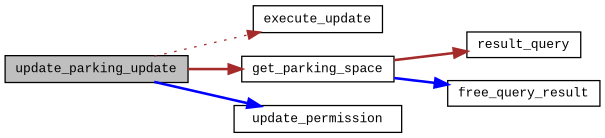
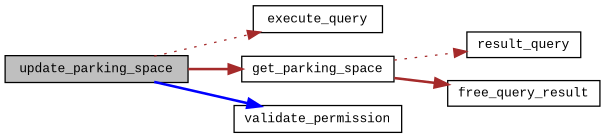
  digraph {
    fontname="Liberation Mono"
    rankdir=LR
    node [color=black fillcolor=white fontname="Liberation Mono" fontsize=10 shape=record style=filled]
    edge [color=brown fontname="Liberation Mono" fontsize=10 labelfontname=Helvetica labelfontsize=10 style=bold]
-   n1 [fillcolor=grey75 fontcolor=black height=0.2 label=update_parking_update width=0.4]
-   n2 [height=0.2 label=execute_update width=0.4]
+   n1 [fillcolor=grey75 fontcolor=black height=0.2 label=update_parking_space width=0.4]
+   n2 [height=0.2 label=execute_query width=0.4]
    n3 [height=0.2 label=get_parking_space width=0.4]
-   n4 [height=0.2 label=update_permission width=0.4]
+   n4 [height=0.2 label=validate_permission width=0.4]
    n5 [height=0.2 label=result_query width=0.4]
    n6 [height=0.2 label=free_query_result width=0.4]
    n1 -> n2 [style=dotted]
    n1 -> n3
    n1 -> n4 [color=blue]
-   n3 -> n5
-   n3 -> n6 [color=blue]
+   n3 -> n5 [style=dotted]
+   n3 -> n6
  }
